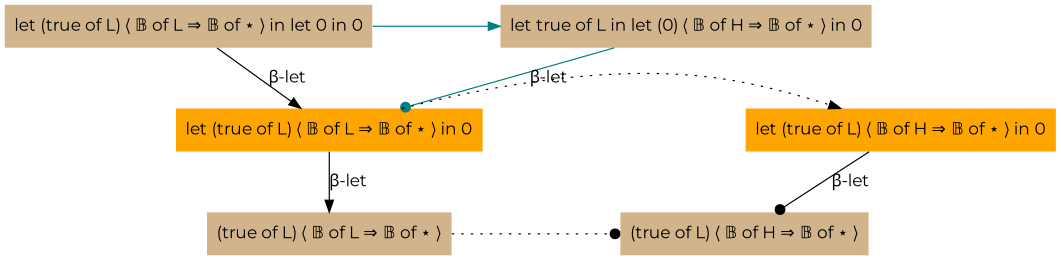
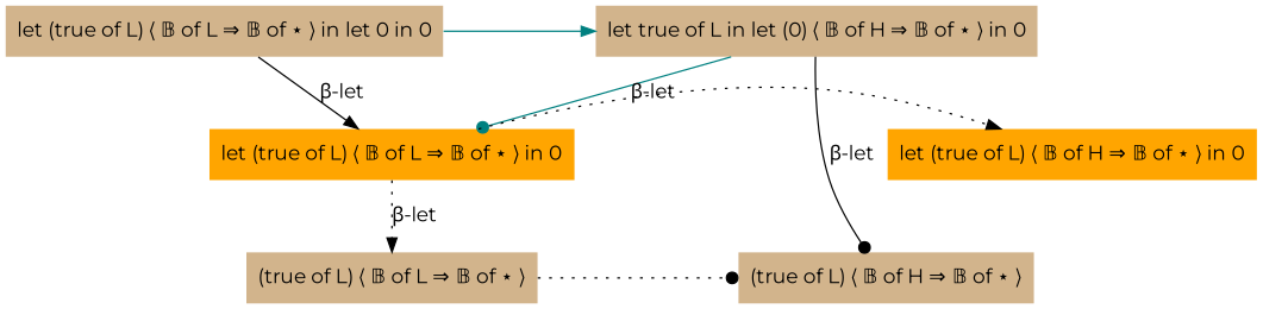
  digraph {
    fontname=Montserrat
    node [fillcolor=tan fontname=Montserrat shape=plaintext style=filled]
    edge [arrowhead=normal color=black fontname=Montserrat]
    n1 [label="let (true of L) ⟨ 𝔹 of L ⇒ 𝔹 of ⋆ ⟩ in let 0 in 0"]
    n2 [label="let true of L in let (0) ⟨ 𝔹 of H ⇒ 𝔹 of ⋆ ⟩ in 0"]
    n3 [fillcolor=orange label="let (true of L) ⟨ 𝔹 of L ⇒ 𝔹 of ⋆ ⟩ in 0"]
    n4 [fillcolor=orange label="let (true of L) ⟨ 𝔹 of H ⇒ 𝔹 of ⋆ ⟩ in 0"]
    n5 [label="(true of L) ⟨ 𝔹 of L ⇒ 𝔹 of ⋆ ⟩"]
    n6 [label="(true of L) ⟨ 𝔹 of H ⇒ 𝔹 of ⋆ ⟩"]
    subgraph sub_1 {
      rank=same
      n1
      n2
    }
    subgraph sub_2 {
      rank=same
      n3
      n4
    }
    subgraph sub_3 {
      rank=same
      n5
      n6
    }
    subgraph sub_4 {
      rankdir=TB
      n1
      n3
      n5
    }
    subgraph sub_5 {
      rankdir=TB
      n2
      n4
      n6
    }
    n1 -> n2 [color=teal constraint=false minlen=3 style=solid]
    n1 -> n3 [label="β-let"]
    n2 -> n3 [arrowhead=dot color=teal label="β-let"]
    n3 -> n4 [constraint=false minlen=3 style=dotted]
-   n3 -> n5 [label="β-let"]
-   n4 -> n6 [arrowhead=dot label="β-let"]
+   n3 -> n5 [label="β-let" style=dotted]
+   n2 -> n6 [arrowhead=dot label="β-let"]
    n5 -> n6 [arrowhead=dot constraint=false minlen=3 style=dotted]
  }
